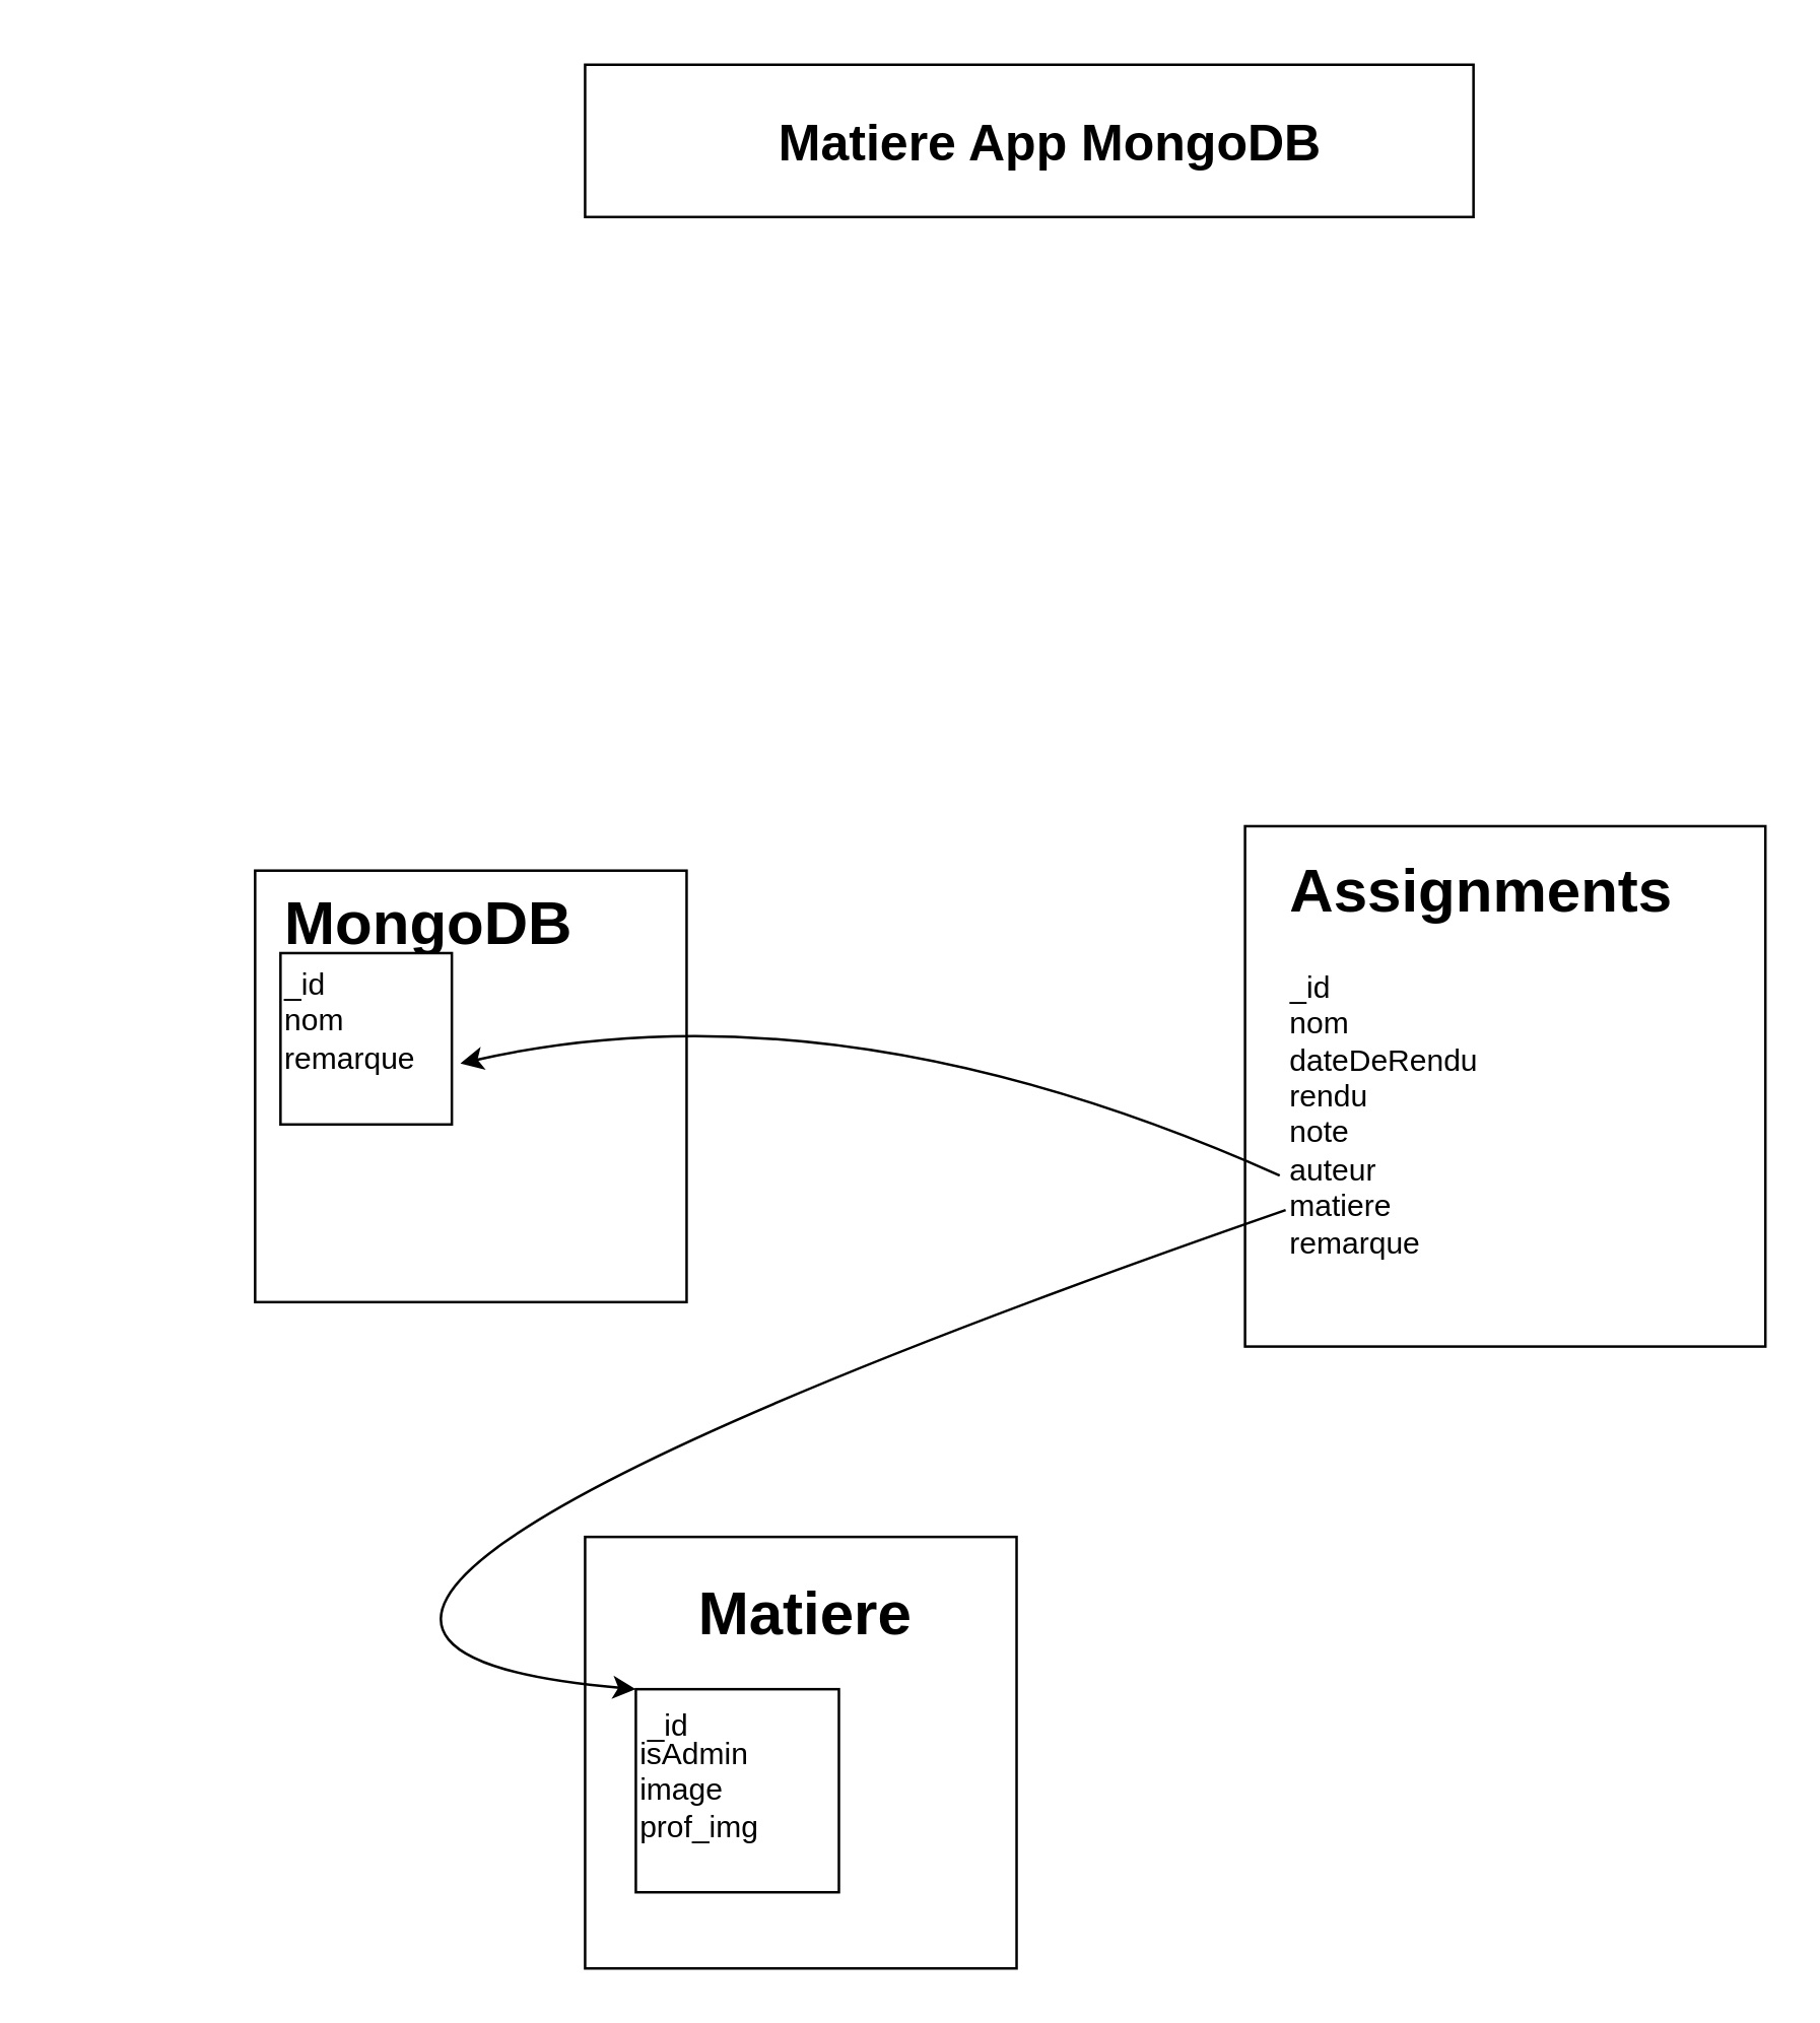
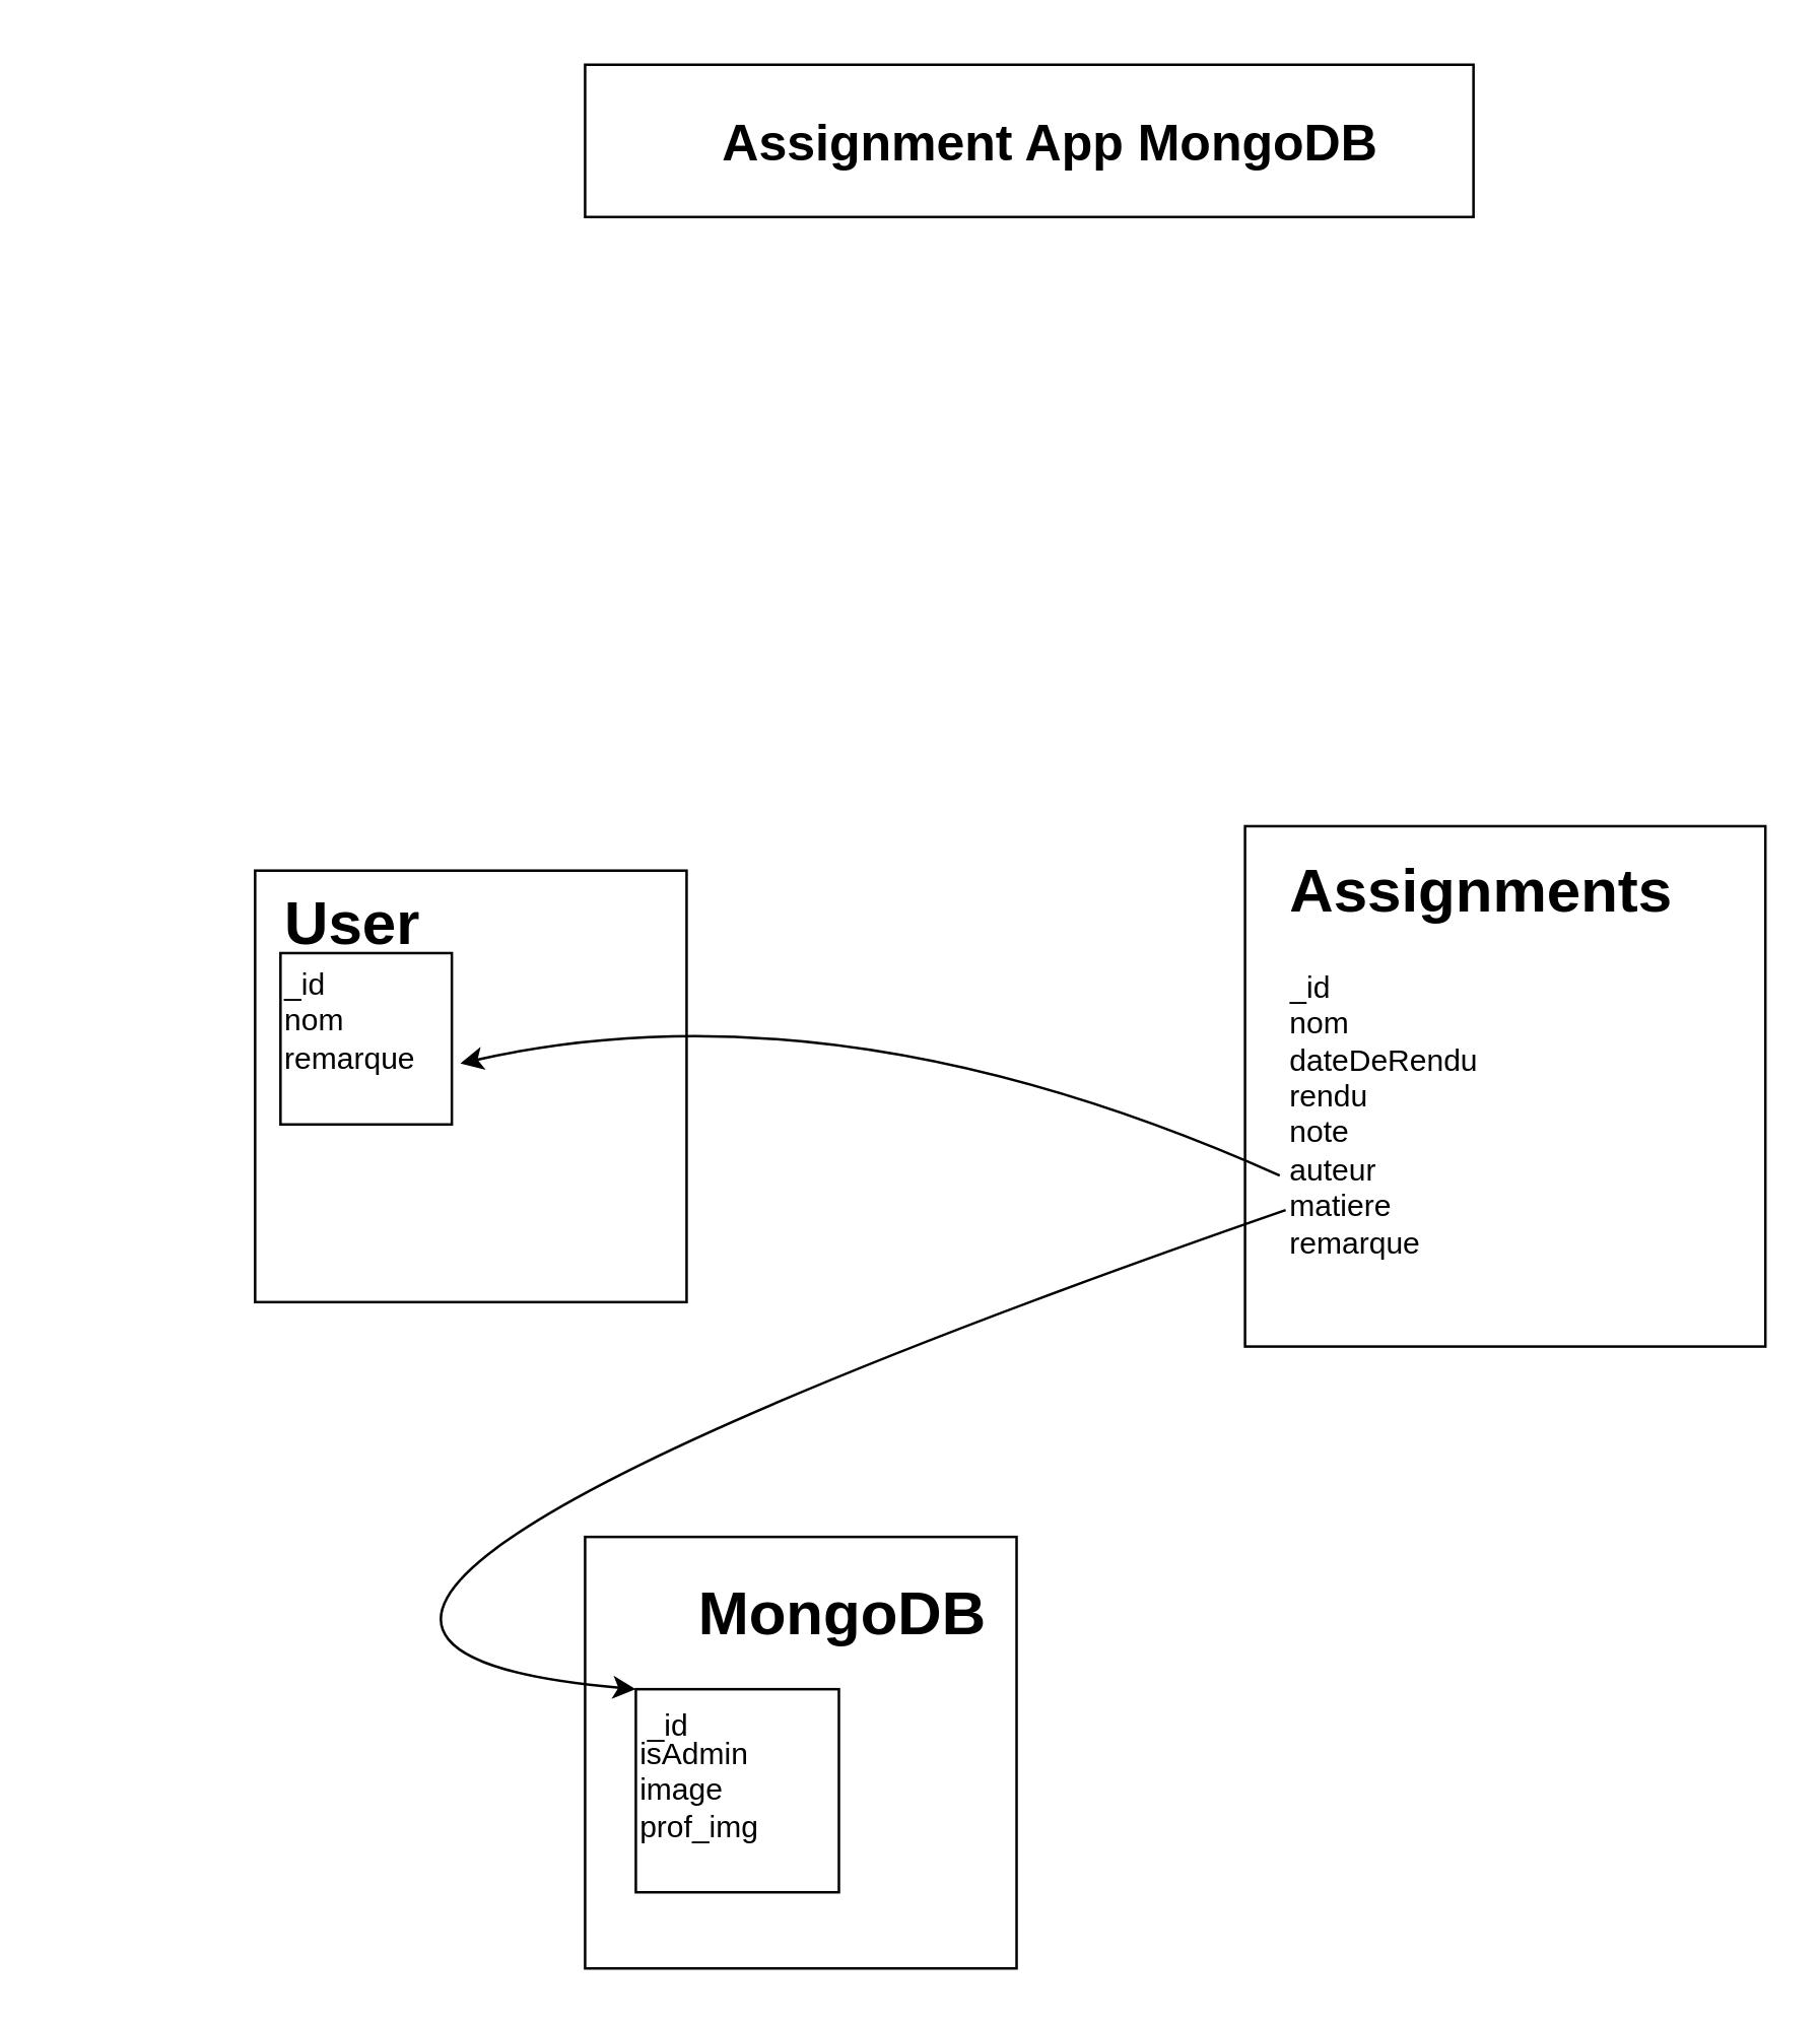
  <mxCell id="0" />
  <mxCell id="1" parent="0" />
  <mxCell id="2" value="" style="rounded=0;whiteSpace=wrap;html=1;" vertex="1" parent="1"><mxGeometry x="230" y="25" width="350" height="60" as="geometry" /></mxCell>
  <mxCell id="3" value="" style="group" vertex="1" connectable="0" parent="1"><mxGeometry x="490" y="325" width="205" height="205" as="geometry" /></mxCell>
  <mxCell id="4" value="&lt;blockquote style=&quot;margin: 0 0 0 40px; border: none; padding: 0px;&quot;&gt;&lt;div style=&quot;&quot;&gt;&lt;br&gt;&lt;/div&gt;&lt;/blockquote&gt;" style="whiteSpace=wrap;html=1;aspect=fixed;align=left;" vertex="1" parent="3"><mxGeometry width="205" height="205" as="geometry" /></mxCell>
  <mxCell id="5" value="&lt;h1 style=&quot;margin-top: 0px;&quot;&gt;Assignments&lt;/h1&gt;&lt;blockquote style=&quot;margin: 0px 0px 0px 40px; border: none; padding: 0px;&quot;&gt;&lt;/blockquote&gt;&lt;span style=&quot;background-color: initial;&quot;&gt;_id&lt;/span&gt;&lt;br&gt;&lt;blockquote style=&quot;margin: 0px 0px 0px 40px; border: none; padding: 0px;&quot;&gt;&lt;/blockquote&gt;&lt;span style=&quot;background-color: initial;&quot;&gt;nom&lt;/span&gt;&lt;br&gt;&lt;blockquote style=&quot;margin: 0px 0px 0px 40px; border: none; padding: 0px;&quot;&gt;&lt;/blockquote&gt;&lt;span style=&quot;background-color: initial;&quot;&gt;dateDeRendu&lt;/span&gt;&lt;br&gt;&lt;blockquote style=&quot;margin: 0px 0px 0px 40px; border: none; padding: 0px;&quot;&gt;&lt;/blockquote&gt;&lt;span style=&quot;background-color: initial;&quot;&gt;rendu&lt;/span&gt;&lt;br&gt;&lt;span style=&quot;background-color: initial;&quot;&gt;note&lt;/span&gt;&lt;div&gt;auteur&lt;/div&gt;&lt;div&gt;matiere&lt;br&gt;&lt;div&gt;&lt;div&gt;remarque&lt;br&gt;&lt;/div&gt;&lt;/div&gt;&lt;/div&gt;" style="text;html=1;whiteSpace=wrap;overflow=hidden;rounded=0;" vertex="1" parent="3"><mxGeometry x="16" y="5" width="180" height="195" as="geometry" /></mxCell>
- <mxCell id="6" value="&lt;span style=&quot;font-size: 20px;&quot;&gt;&lt;b&gt;Matiere App MongoDB&lt;/b&gt;&lt;/span&gt;" style="text;html=1;align=center;verticalAlign=middle;whiteSpace=wrap;rounded=0;" vertex="1" parent="1"><mxGeometry x="233" y="20" width="361" height="70" as="geometry" /></mxCell>
+ <mxCell id="6" value="&lt;span style=&quot;font-size: 20px;&quot;&gt;&lt;b&gt;Assignment App MongoDB&lt;/b&gt;&lt;/span&gt;" style="text;html=1;align=center;verticalAlign=middle;whiteSpace=wrap;rounded=0;" vertex="1" parent="1"><mxGeometry x="233" y="20" width="361" height="70" as="geometry" /></mxCell>
  <mxCell id="7" value="" style="whiteSpace=wrap;html=1;aspect=fixed;" vertex="1" parent="1"><mxGeometry x="100" y="342.5" width="170" height="170" as="geometry" /></mxCell>
- <mxCell id="8" value="&lt;h1 style=&quot;margin-top: 0px;&quot;&gt;MongoDB&lt;/h1&gt;" style="text;html=1;whiteSpace=wrap;overflow=hidden;rounded=0;" vertex="1" parent="1"><mxGeometry x="110" y="342.5" width="120" height="40" as="geometry" /></mxCell>
+ <mxCell id="8" value="&lt;h1 style=&quot;margin-top: 0px;&quot;&gt;User&lt;/h1&gt;" style="text;html=1;whiteSpace=wrap;overflow=hidden;rounded=0;" vertex="1" parent="1"><mxGeometry x="110" y="342.5" width="120" height="40" as="geometry" /></mxCell>
  <mxCell id="9" value="" style="group" vertex="1" connectable="0" parent="1"><mxGeometry x="230" y="605" width="222.5" height="170" as="geometry" /></mxCell>
  <mxCell id="10" value="" style="whiteSpace=wrap;html=1;aspect=fixed;" vertex="1" parent="9"><mxGeometry width="170" height="170" as="geometry" /></mxCell>
  <mxCell id="11" value="isAdmin&lt;blockquote style=&quot;margin: 0 0 0 40px; border: none; padding: 0px;&quot;&gt;&lt;/blockquote&gt;&lt;div&gt;image&lt;br&gt;&lt;/div&gt;&lt;div&gt;prof_img&lt;br&gt;&lt;/div&gt;" style="whiteSpace=wrap;html=1;aspect=fixed;align=left;" vertex="1" parent="9"><mxGeometry x="20" y="60" width="80" height="80" as="geometry" /></mxCell>
- <mxCell id="12" value="&lt;h1 style=&quot;margin-top: 0px;&quot;&gt;Matiere&lt;/h1&gt;&lt;p&gt;.&lt;/p&gt;" style="text;html=1;whiteSpace=wrap;overflow=hidden;rounded=0;" vertex="1" parent="9"><mxGeometry x="42.5" y="10" width="180" height="40" as="geometry" /></mxCell>
+ <mxCell id="12" value="&lt;h1 style=&quot;margin-top: 0px;&quot;&gt;MongoDB&lt;/h1&gt;&lt;p&gt;.&lt;/p&gt;" style="text;html=1;whiteSpace=wrap;overflow=hidden;rounded=0;" vertex="1" parent="9"><mxGeometry x="42.5" y="10" width="180" height="40" as="geometry" /></mxCell>
  <mxCell id="13" value="_id" style="text;html=1;align=center;verticalAlign=middle;whiteSpace=wrap;rounded=0;" vertex="1" parent="9"><mxGeometry x="3" y="60" width="60" height="30" as="geometry" /></mxCell>
  <mxCell id="14" value="" style="curved=1;endArrow=classic;html=1;rounded=0;exitX=0;exitY=0.75;exitDx=0;exitDy=0;entryX=0;entryY=0;entryDx=0;entryDy=0;" edge="1" parent="1" source="5" target="11"><mxGeometry width="50" height="50" relative="1" as="geometry"><mxPoint x="220" y="375" as="sourcePoint" /><mxPoint x="270" y="325" as="targetPoint" /><Array as="points"><mxPoint x="20" y="645" /></Array></mxGeometry></mxCell>
  <mxCell id="15" value="" style="group" vertex="1" connectable="0" parent="1"><mxGeometry x="90" y="372.5" width="87.5" height="110" as="geometry" /></mxCell>
  <mxCell id="16" value="&lt;blockquote style=&quot;margin: 0 0 0 40px; border: none; padding: 0px;&quot;&gt;&lt;/blockquote&gt;&lt;span style=&quot;background-color: initial;&quot;&gt;nom&lt;/span&gt;&lt;br&gt;&lt;div&gt;remarque&lt;/div&gt;" style="whiteSpace=wrap;html=1;aspect=fixed;align=left;" vertex="1" parent="15"><mxGeometry x="20" y="2.5" width="67.5" height="67.5" as="geometry" /></mxCell>
  <mxCell id="17" value="_id" style="text;html=1;align=center;verticalAlign=middle;whiteSpace=wrap;rounded=0;" vertex="1" parent="15"><mxGeometry width="60" height="30" as="geometry" /></mxCell>
  <mxCell id="18" value="" style="curved=1;endArrow=classic;html=1;rounded=0;exitX=-0.013;exitY=0.68;exitDx=0;exitDy=0;exitPerimeter=0;entryX=1.05;entryY=0.644;entryDx=0;entryDy=0;entryPerimeter=0;" edge="1" parent="1" source="5" target="16"><mxGeometry width="50" height="50" relative="1" as="geometry"><mxPoint x="120" y="195" as="sourcePoint" /><mxPoint x="170" y="145" as="targetPoint" /><Array as="points"><mxPoint x="330" y="385" /></Array></mxGeometry></mxCell>
